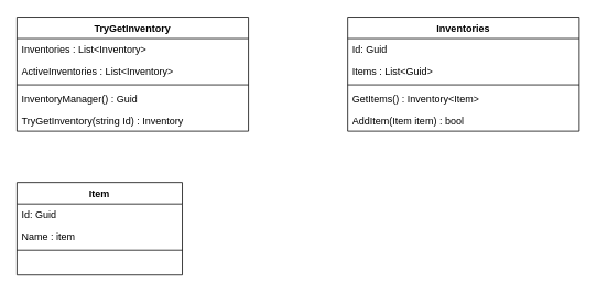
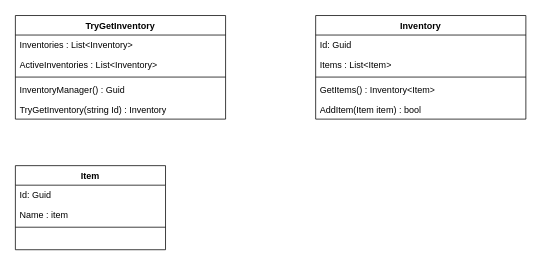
  <mxCell id="0" />
  <mxCell id="1" parent="0" />
  <mxCell id="2" value="TryGetInventory" style="swimlane;fontStyle=1;align=center;verticalAlign=top;childLayout=stackLayout;horizontal=1;startSize=26;horizontalStack=0;resizeParent=1;resizeParentMax=0;resizeLast=0;collapsible=1;marginBottom=0;whiteSpace=wrap;html=1;" vertex="1" parent="1"><mxGeometry x="20" y="20" width="280" height="138" as="geometry" /></mxCell>
  <mxCell id="3" value="Inventories : List&amp;lt;Inventory&amp;gt;" style="text;strokeColor=none;fillColor=none;align=left;verticalAlign=top;spacingLeft=4;spacingRight=4;overflow=hidden;rotatable=0;points=[[0,0.5],[1,0.5]];portConstraint=eastwest;whiteSpace=wrap;html=1;" vertex="1" parent="2"><mxGeometry y="26" width="280" height="26" as="geometry" /></mxCell>
  <mxCell id="4" value="ActiveInventories : List&amp;lt;Inventory&amp;gt;" style="text;strokeColor=none;fillColor=none;align=left;verticalAlign=top;spacingLeft=4;spacingRight=4;overflow=hidden;rotatable=0;points=[[0,0.5],[1,0.5]];portConstraint=eastwest;whiteSpace=wrap;html=1;" vertex="1" parent="2"><mxGeometry y="52" width="280" height="26" as="geometry" /></mxCell>
  <mxCell id="5" value="" style="line;strokeWidth=1;fillColor=none;align=left;verticalAlign=middle;spacingTop=-1;spacingLeft=3;spacingRight=3;rotatable=0;labelPosition=right;points=[];portConstraint=eastwest;strokeColor=inherit;" vertex="1" parent="2"><mxGeometry y="78" width="280" height="8" as="geometry" /></mxCell>
  <mxCell id="6" value="InventoryManager() : Guid" style="text;strokeColor=none;fillColor=none;align=left;verticalAlign=top;spacingLeft=4;spacingRight=4;overflow=hidden;rotatable=0;points=[[0,0.5],[1,0.5]];portConstraint=eastwest;whiteSpace=wrap;html=1;" vertex="1" parent="2"><mxGeometry y="86" width="280" height="26" as="geometry" /></mxCell>
  <mxCell id="7" value="TryGetInventory(string Id) : Inventory" style="text;strokeColor=none;fillColor=none;align=left;verticalAlign=top;spacingLeft=4;spacingRight=4;overflow=hidden;rotatable=0;points=[[0,0.5],[1,0.5]];portConstraint=eastwest;whiteSpace=wrap;html=1;" vertex="1" parent="2"><mxGeometry y="112" width="280" height="26" as="geometry" /></mxCell>
- <mxCell id="8" value="Inventories" style="swimlane;fontStyle=1;align=center;verticalAlign=top;childLayout=stackLayout;horizontal=1;startSize=26;horizontalStack=0;resizeParent=1;resizeParentMax=0;resizeLast=0;collapsible=1;marginBottom=0;whiteSpace=wrap;html=1;" vertex="1" parent="1"><mxGeometry x="420" y="20" width="280" height="138" as="geometry" /></mxCell>
+ <mxCell id="8" value="Inventory" style="swimlane;fontStyle=1;align=center;verticalAlign=top;childLayout=stackLayout;horizontal=1;startSize=26;horizontalStack=0;resizeParent=1;resizeParentMax=0;resizeLast=0;collapsible=1;marginBottom=0;whiteSpace=wrap;html=1;" vertex="1" parent="1"><mxGeometry x="420" y="20" width="280" height="138" as="geometry" /></mxCell>
  <mxCell id="9" value="Id: Guid" style="text;strokeColor=none;fillColor=none;align=left;verticalAlign=top;spacingLeft=4;spacingRight=4;overflow=hidden;rotatable=0;points=[[0,0.5],[1,0.5]];portConstraint=eastwest;whiteSpace=wrap;html=1;" vertex="1" parent="8"><mxGeometry y="26" width="280" height="26" as="geometry" /></mxCell>
- <mxCell id="10" value="Items : List&amp;lt;Guid&amp;gt;" style="text;strokeColor=none;fillColor=none;align=left;verticalAlign=top;spacingLeft=4;spacingRight=4;overflow=hidden;rotatable=0;points=[[0,0.5],[1,0.5]];portConstraint=eastwest;whiteSpace=wrap;html=1;" vertex="1" parent="8"><mxGeometry y="52" width="280" height="26" as="geometry" /></mxCell>
+ <mxCell id="10" value="Items : List&amp;lt;Item&amp;gt;" style="text;strokeColor=none;fillColor=none;align=left;verticalAlign=top;spacingLeft=4;spacingRight=4;overflow=hidden;rotatable=0;points=[[0,0.5],[1,0.5]];portConstraint=eastwest;whiteSpace=wrap;html=1;" vertex="1" parent="8"><mxGeometry y="52" width="280" height="26" as="geometry" /></mxCell>
  <mxCell id="11" value="" style="line;strokeWidth=1;fillColor=none;align=left;verticalAlign=middle;spacingTop=-1;spacingLeft=3;spacingRight=3;rotatable=0;labelPosition=right;points=[];portConstraint=eastwest;strokeColor=inherit;" vertex="1" parent="8"><mxGeometry y="78" width="280" height="8" as="geometry" /></mxCell>
  <mxCell id="12" value="GetItems() : Inventory&amp;lt;Item&amp;gt;" style="text;strokeColor=none;fillColor=none;align=left;verticalAlign=top;spacingLeft=4;spacingRight=4;overflow=hidden;rotatable=0;points=[[0,0.5],[1,0.5]];portConstraint=eastwest;whiteSpace=wrap;html=1;" vertex="1" parent="8"><mxGeometry y="86" width="280" height="26" as="geometry" /></mxCell>
  <mxCell id="13" value="AddItem(Item item) : bool" style="text;strokeColor=none;fillColor=none;align=left;verticalAlign=top;spacingLeft=4;spacingRight=4;overflow=hidden;rotatable=0;points=[[0,0.5],[1,0.5]];portConstraint=eastwest;whiteSpace=wrap;html=1;" vertex="1" parent="8"><mxGeometry y="112" width="280" height="26" as="geometry" /></mxCell>
  <mxCell id="14" value="Item" style="swimlane;fontStyle=1;align=center;verticalAlign=top;childLayout=stackLayout;horizontal=1;startSize=26;horizontalStack=0;resizeParent=1;resizeParentMax=0;resizeLast=0;collapsible=1;marginBottom=0;whiteSpace=wrap;html=1;" vertex="1" parent="1"><mxGeometry x="20" y="220" width="200" height="112" as="geometry" /></mxCell>
  <mxCell id="15" value="Id: Guid" style="text;strokeColor=none;fillColor=none;align=left;verticalAlign=top;spacingLeft=4;spacingRight=4;overflow=hidden;rotatable=0;points=[[0,0.5],[1,0.5]];portConstraint=eastwest;whiteSpace=wrap;html=1;" vertex="1" parent="14"><mxGeometry y="26" width="200" height="26" as="geometry" /></mxCell>
  <mxCell id="16" value="Name : item" style="text;strokeColor=none;fillColor=none;align=left;verticalAlign=top;spacingLeft=4;spacingRight=4;overflow=hidden;rotatable=0;points=[[0,0.5],[1,0.5]];portConstraint=eastwest;whiteSpace=wrap;html=1;" vertex="1" parent="14"><mxGeometry y="52" width="200" height="26" as="geometry" /></mxCell>
  <mxCell id="17" value="" style="line;strokeWidth=1;fillColor=none;align=left;verticalAlign=middle;spacingTop=-1;spacingLeft=3;spacingRight=3;rotatable=0;labelPosition=right;points=[];portConstraint=eastwest;strokeColor=inherit;" vertex="1" parent="14"><mxGeometry y="78" width="200" height="8" as="geometry" /></mxCell>
  <mxCell id="18" value="&amp;nbsp;" style="text;strokeColor=none;fillColor=none;align=left;verticalAlign=top;spacingLeft=4;spacingRight=4;overflow=hidden;rotatable=0;points=[[0,0.5],[1,0.5]];portConstraint=eastwest;whiteSpace=wrap;html=1;" vertex="1" parent="14"><mxGeometry y="86" width="200" height="26" as="geometry" /></mxCell>
